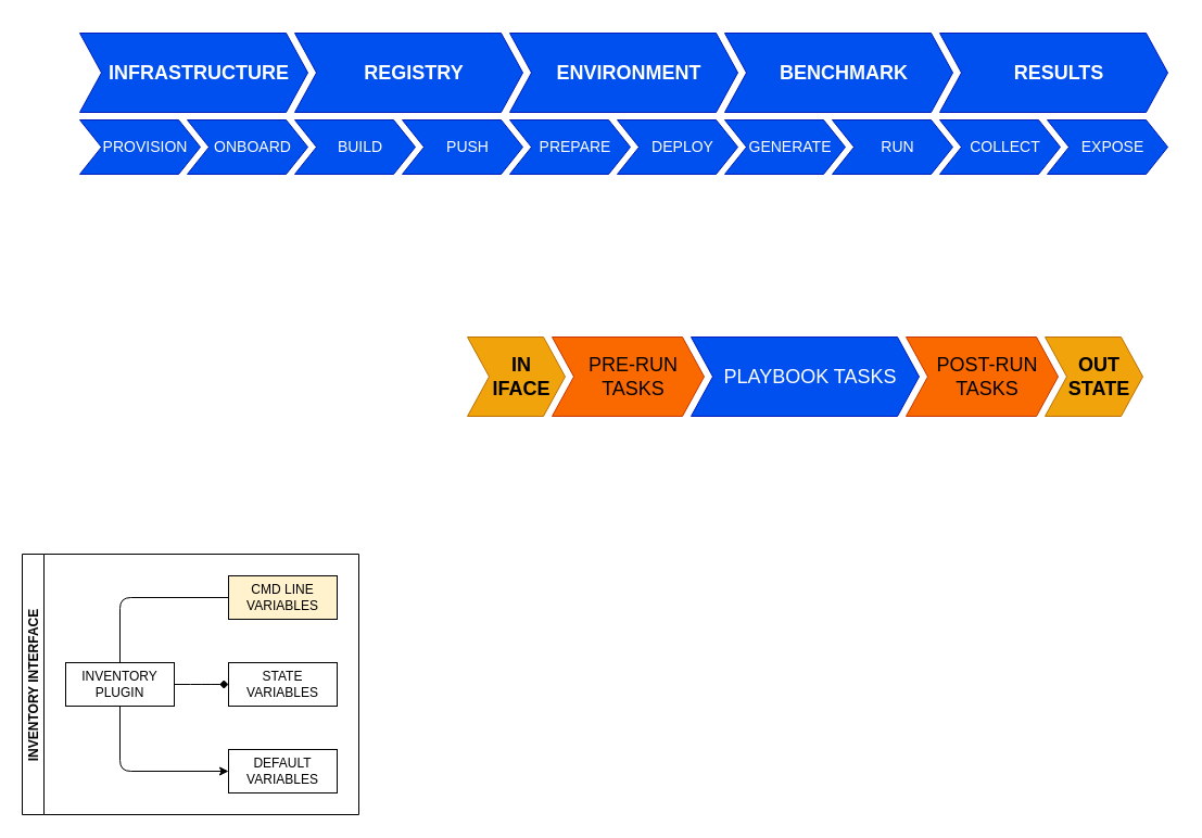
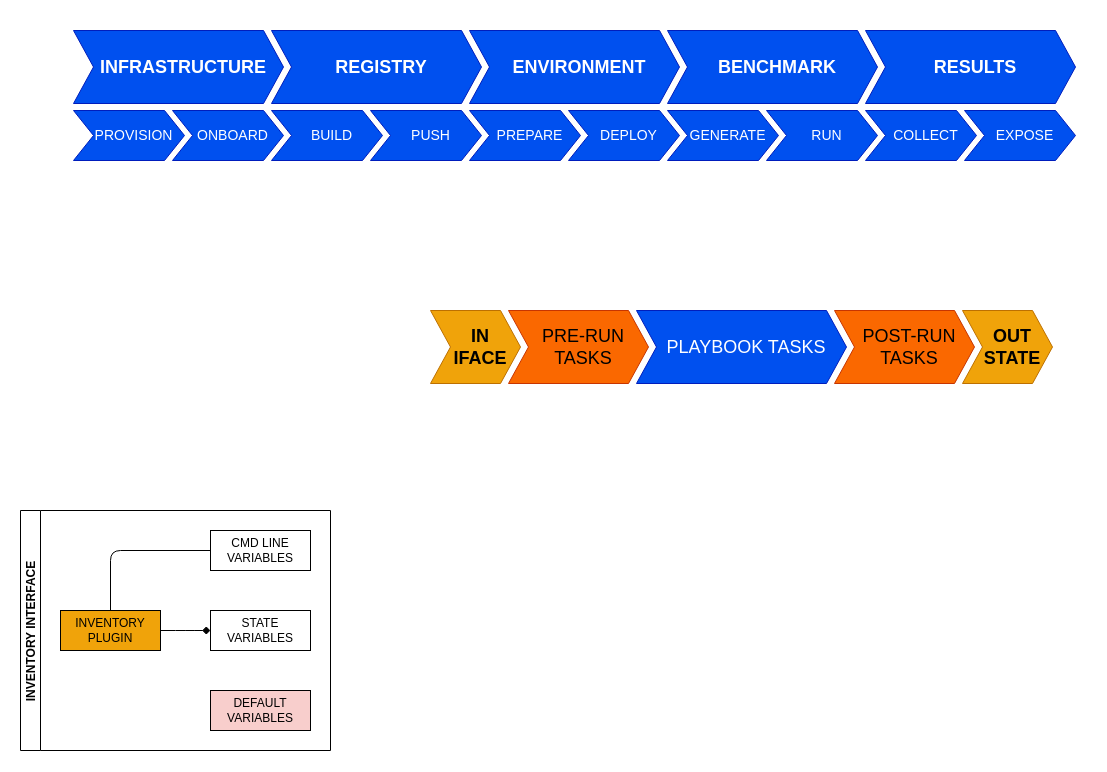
  <mxCell id="0" />
  <mxCell id="1" parent="0" />
  <mxCell id="2" value="" style="swimlane;childLayout=stackLayout;horizontal=1;fillColor=none;horizontalStack=1;resizeParent=1;resizeParentMax=0;resizeLast=0;collapsible=0;strokeColor=none;stackBorder=10;stackSpacing=-12;resizable=1;align=center;points=[];fontColor=#000000;whiteSpace=wrap;html=1;startSize=0;" vertex="1" parent="1"><mxGeometry x="63" y="100" width="1022" height="70" as="geometry" /></mxCell>
  <mxCell id="3" value="PROVISION" style="shape=step;perimeter=stepPerimeter;fixedSize=1;points=[];whiteSpace=wrap;html=1;fontSize=14;spacingLeft=10;noLabel=0;fillColor=#0050ef;strokeColor=#001DBC;fontColor=#ffffff;" vertex="1" parent="2"><mxGeometry x="10" y="10" width="111" height="50" as="geometry" /></mxCell>
  <mxCell id="4" value="ONBOARD" style="shape=step;perimeter=stepPerimeter;fixedSize=1;points=[];whiteSpace=wrap;html=1;fontSize=14;spacingLeft=10;noLabel=0;fillColor=#0050ef;strokeColor=#001DBC;fontColor=#ffffff;" vertex="1" parent="2"><mxGeometry x="109" y="10" width="111" height="50" as="geometry" /></mxCell>
  <mxCell id="5" value="BUILD" style="shape=step;perimeter=stepPerimeter;fixedSize=1;points=[];whiteSpace=wrap;html=1;fontSize=14;spacingLeft=10;noLabel=0;fillColor=#0050ef;strokeColor=#001DBC;fontColor=#ffffff;" vertex="1" parent="2"><mxGeometry x="208" y="10" width="111" height="50" as="geometry" /></mxCell>
  <mxCell id="6" value="PUSH" style="shape=step;perimeter=stepPerimeter;fixedSize=1;points=[];whiteSpace=wrap;html=1;fontSize=14;spacingLeft=10;noLabel=0;fillColor=#0050ef;strokeColor=#001DBC;fontColor=#ffffff;" vertex="1" parent="2"><mxGeometry x="307" y="10" width="111" height="50" as="geometry" /></mxCell>
  <mxCell id="7" value="PREPARE" style="shape=step;perimeter=stepPerimeter;fixedSize=1;points=[];whiteSpace=wrap;html=1;fontSize=14;spacingLeft=10;noLabel=0;fillColor=#0050ef;strokeColor=#001DBC;fontColor=#ffffff;" vertex="1" parent="2"><mxGeometry x="406" y="10" width="111" height="50" as="geometry" /></mxCell>
  <mxCell id="8" value="DEPLOY" style="shape=step;perimeter=stepPerimeter;fixedSize=1;points=[];whiteSpace=wrap;html=1;fontSize=14;spacingLeft=10;noLabel=0;fillColor=#0050ef;strokeColor=#001DBC;fontColor=#ffffff;" vertex="1" parent="2"><mxGeometry x="505" y="10" width="111" height="50" as="geometry" /></mxCell>
  <mxCell id="9" value="GENERATE" style="shape=step;perimeter=stepPerimeter;fixedSize=1;points=[];whiteSpace=wrap;html=1;fontSize=14;spacingLeft=10;noLabel=0;fillColor=#0050ef;strokeColor=#001DBC;fontColor=#ffffff;" vertex="1" parent="2"><mxGeometry x="604" y="10" width="111" height="50" as="geometry" /></mxCell>
  <mxCell id="10" value="RUN" style="shape=step;perimeter=stepPerimeter;fixedSize=1;points=[];whiteSpace=wrap;html=1;fontSize=14;spacingLeft=10;noLabel=0;fillColor=#0050ef;strokeColor=#001DBC;fontColor=#ffffff;" vertex="1" parent="2"><mxGeometry x="703" y="10" width="111" height="50" as="geometry" /></mxCell>
  <mxCell id="11" value="COLLECT" style="shape=step;perimeter=stepPerimeter;fixedSize=1;points=[];whiteSpace=wrap;html=1;fontSize=14;spacingLeft=10;noLabel=0;fillColor=#0050ef;strokeColor=#001DBC;fontColor=#ffffff;" vertex="1" parent="2"><mxGeometry x="802" y="10" width="111" height="50" as="geometry" /></mxCell>
  <mxCell id="12" value="EXPOSE" style="shape=step;perimeter=stepPerimeter;fixedSize=1;points=[];whiteSpace=wrap;html=1;fontSize=14;spacingLeft=10;noLabel=0;fillColor=#0050ef;strokeColor=#001DBC;fontColor=#ffffff;" vertex="1" parent="2"><mxGeometry x="901" y="10" width="111" height="50" as="geometry" /></mxCell>
  <mxCell id="13" value="" style="swimlane;childLayout=stackLayout;horizontal=1;fillColor=none;horizontalStack=1;resizeParent=1;resizeParentMax=0;resizeLast=0;collapsible=0;strokeColor=none;stackBorder=10;stackSpacing=-12;resizable=1;align=center;points=[];fontColor=#000000;whiteSpace=wrap;html=1;startSize=0;" vertex="1" parent="1"><mxGeometry x="63" y="20" width="1022" height="93" as="geometry" /></mxCell>
  <mxCell id="14" value="INFRASTRUCTURE" style="shape=step;perimeter=stepPerimeter;fixedSize=1;points=[];whiteSpace=wrap;html=1;fontSize=18;spacingLeft=10;noLabel=0;fillColor=#0050ef;strokeColor=#001DBC;fontColor=#ffffff;fontStyle=1" vertex="1" parent="13"><mxGeometry x="10" y="10" width="210" height="73" as="geometry" /></mxCell>
  <mxCell id="15" value="REGISTRY" style="shape=step;perimeter=stepPerimeter;fixedSize=1;points=[];whiteSpace=wrap;html=1;fontSize=18;spacingLeft=10;noLabel=0;fillColor=#0050ef;strokeColor=#001DBC;fontColor=#ffffff;fontStyle=1" vertex="1" parent="13"><mxGeometry x="208" y="10" width="210" height="73" as="geometry" /></mxCell>
  <mxCell id="16" value="ENVIRONMENT" style="shape=step;perimeter=stepPerimeter;fixedSize=1;points=[];whiteSpace=wrap;html=1;fontSize=18;spacingLeft=10;noLabel=0;fillColor=#0050ef;strokeColor=#001DBC;fontColor=#ffffff;fontStyle=1" vertex="1" parent="13"><mxGeometry x="406" y="10" width="210" height="73" as="geometry" /></mxCell>
  <mxCell id="17" value="BENCHMARK" style="shape=step;perimeter=stepPerimeter;fixedSize=1;points=[];whiteSpace=wrap;html=1;fontSize=18;spacingLeft=10;noLabel=0;fillColor=#0050ef;strokeColor=#001DBC;fontColor=#ffffff;fontStyle=1" vertex="1" parent="13"><mxGeometry x="604" y="10" width="210" height="73" as="geometry" /></mxCell>
  <mxCell id="18" value="RESULTS" style="shape=step;perimeter=stepPerimeter;fixedSize=1;points=[];whiteSpace=wrap;html=1;fontSize=18;spacingLeft=10;noLabel=0;fillColor=#0050ef;strokeColor=#001DBC;fontColor=#ffffff;fontStyle=1" vertex="1" parent="13"><mxGeometry x="802" y="10" width="210" height="73" as="geometry" /></mxCell>
  <mxCell id="19" value="" style="swimlane;childLayout=stackLayout;horizontal=1;fillColor=none;horizontalStack=1;resizeParent=1;resizeParentMax=0;resizeLast=0;collapsible=0;strokeColor=none;stackBorder=10;stackSpacing=-12;resizable=1;align=center;points=[];fontColor=#000000;whiteSpace=wrap;html=1;startSize=0;" vertex="1" parent="1"><mxGeometry x="420" y="300" width="642" height="93" as="geometry" /></mxCell>
  <mxCell id="20" value="IN&lt;br&gt;IFACE" style="shape=step;perimeter=stepPerimeter;fixedSize=1;points=[];whiteSpace=wrap;html=1;fontSize=18;spacingLeft=10;noLabel=0;fillColor=#f0a30a;strokeColor=#BD7000;fontColor=#000000;fontStyle=1" vertex="1" parent="19"><mxGeometry x="10" y="10" width="90" height="73" as="geometry" /></mxCell>
  <mxCell id="21" value="PRE-RUN&lt;br&gt;TASKS" style="shape=step;perimeter=stepPerimeter;fixedSize=1;points=[];whiteSpace=wrap;html=1;fontSize=18;spacingLeft=10;noLabel=0;fillColor=#fa6800;strokeColor=#C73500;fontColor=#000000;" vertex="1" parent="19"><mxGeometry x="88" y="10" width="140" height="73" as="geometry" /></mxCell>
  <mxCell id="22" value="PLAYBOOK TASKS" style="shape=step;perimeter=stepPerimeter;fixedSize=1;points=[];whiteSpace=wrap;html=1;fontSize=18;spacingLeft=10;noLabel=0;fillColor=#0050ef;strokeColor=#001DBC;fontColor=#ffffff;" vertex="1" parent="19"><mxGeometry x="216" y="10" width="210" height="73" as="geometry" /></mxCell>
  <mxCell id="23" value="POST-RUN&lt;br&gt;TASKS" style="shape=step;perimeter=stepPerimeter;fixedSize=1;points=[];whiteSpace=wrap;html=1;fontSize=18;spacingLeft=10;noLabel=0;fillColor=#fa6800;strokeColor=#C73500;fontColor=#000000;" vertex="1" parent="19"><mxGeometry x="414" y="10" width="140" height="73" as="geometry" /></mxCell>
  <mxCell id="24" value="&lt;span style=&quot;color: rgb(0, 0, 0);&quot;&gt;OUT&lt;/span&gt;&lt;br style=&quot;color: rgb(0, 0, 0);&quot;&gt;&lt;span style=&quot;color: rgb(0, 0, 0);&quot;&gt;STATE&lt;br&gt;&lt;/span&gt;" style="shape=step;perimeter=stepPerimeter;fixedSize=1;points=[];whiteSpace=wrap;html=1;fontSize=18;spacingLeft=10;noLabel=0;fillColor=#f0a30a;strokeColor=#BD7000;fontColor=#000000;fontStyle=1" vertex="1" parent="19"><mxGeometry x="542" y="10" width="90" height="73" as="geometry" /></mxCell>
  <mxCell id="25" value="INVENTORY INTERFACE" style="swimlane;startSize=20;horizontal=0;childLayout=treeLayout;horizontalTree=1;resizable=0;containerType=tree;fontSize=12;" vertex="1" parent="1"><mxGeometry x="20" y="510" width="310" height="240" as="geometry" /></mxCell>
- <mxCell id="26" value="INVENTORY&lt;br&gt;PLUGIN" style="whiteSpace=wrap;html=1;" vertex="1" parent="25"><mxGeometry x="40" y="100" width="100" height="40" as="geometry" /></mxCell>
- <mxCell id="27" value="CMD LINE&lt;br&gt;VARIABLES" style="whiteSpace=wrap;html=1;fillColor=#fff2cc;" vertex="1" parent="25"><mxGeometry x="190" y="20" width="100" height="40" as="geometry" /></mxCell>
+ <mxCell id="26" value="INVENTORY&lt;br&gt;PLUGIN" style="whiteSpace=wrap;html=1;fillColor=#f0a30a;" vertex="1" parent="25"><mxGeometry x="40" y="100" width="100" height="40" as="geometry" /></mxCell>
+ <mxCell id="27" value="CMD LINE&lt;br&gt;VARIABLES" style="whiteSpace=wrap;html=1;" vertex="1" parent="25"><mxGeometry x="190" y="20" width="100" height="40" as="geometry" /></mxCell>
  <mxCell id="28" value="" style="edgeStyle=elbowEdgeStyle;elbow=vertical;html=1;rounded=1;curved=0;sourcePerimeterSpacing=0;targetPerimeterSpacing=0;startSize=6;endSize=6;endArrow=none;" edge="1" parent="25" source="26" target="27"><mxGeometry relative="1" as="geometry"><Array as="points"><mxPoint x="90" y="40" /></Array></mxGeometry></mxCell>
  <mxCell id="29" value="STATE&lt;br&gt;VARIABLES" style="whiteSpace=wrap;html=1;" vertex="1" parent="25"><mxGeometry x="190" y="100" width="100" height="40" as="geometry" /></mxCell>
  <mxCell id="30" value="" style="edgeStyle=elbowEdgeStyle;elbow=vertical;html=1;rounded=1;curved=0;sourcePerimeterSpacing=0;targetPerimeterSpacing=0;startSize=6;endSize=6;endArrow=diamond;" edge="1" parent="25" source="26" target="29"><mxGeometry relative="1" as="geometry" /></mxCell>
- <mxCell id="31" value="" style="edgeStyle=elbowEdgeStyle;elbow=vertical;html=1;rounded=1;curved=0;sourcePerimeterSpacing=0;targetPerimeterSpacing=0;startSize=6;endSize=6;" edge="1" parent="25" source="26" target="32"><mxGeometry relative="1" as="geometry"><mxPoint x="180" y="640" as="sourcePoint" /><Array as="points"><mxPoint x="90" y="200" /></Array></mxGeometry></mxCell>
- <mxCell id="32" value="DEFAULT&lt;br&gt;VARIABLES" style="whiteSpace=wrap;html=1;" vertex="1" parent="25"><mxGeometry x="190" y="180" width="100" height="40" as="geometry" /></mxCell>
+ <mxCell id="32" value="DEFAULT&lt;br&gt;VARIABLES" style="whiteSpace=wrap;html=1;fillColor=#f8cecc;" vertex="1" parent="25"><mxGeometry x="190" y="180" width="100" height="40" as="geometry" /></mxCell>
